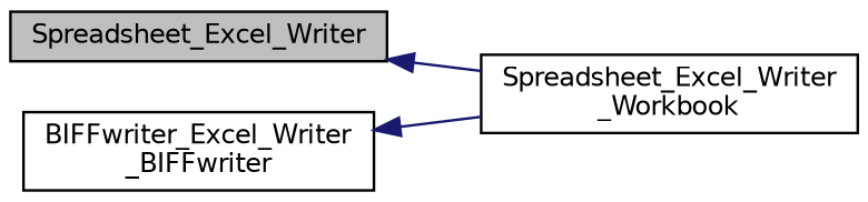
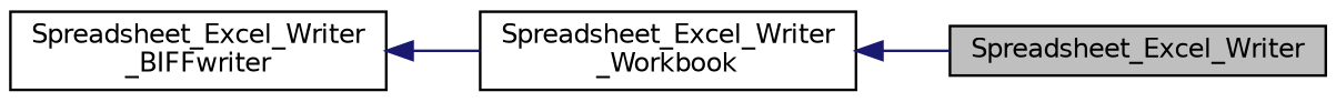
  digraph {
    rankdir=LR
    node [color=black fillcolor=white fontname=Helvetica fontsize=10 shape=record style=filled]
    edge [color=midnightblue dir=back fontname=Helvetica fontsize=10 labelfontname=Helvetica labelfontsize=10 style=solid]
    n1 [fillcolor=grey75 fontcolor=black height=0.2 label=Spreadsheet_Excel_Writer width=0.4]
    n2 [height=0.2 label="Spreadsheet_Excel_Writer\l_Workbook" width=0.4]
-   n3 [height=0.2 label="BIFFwriter_Excel_Writer\l_BIFFwriter" width=0.4]
-   n1 -> n2
+   n3 [height=0.2 label="Spreadsheet_Excel_Writer\l_BIFFwriter" width=0.4]
+   n2 -> n1
    n3 -> n2
  }
